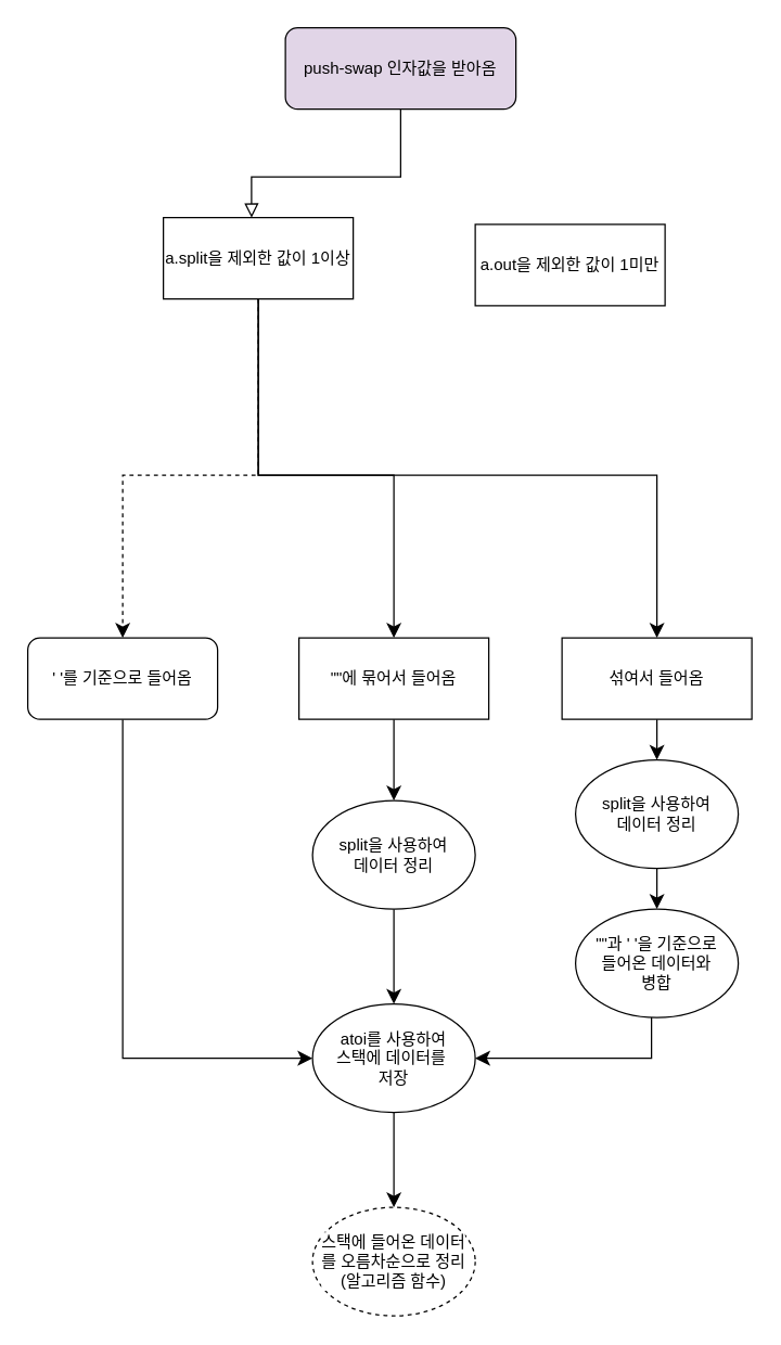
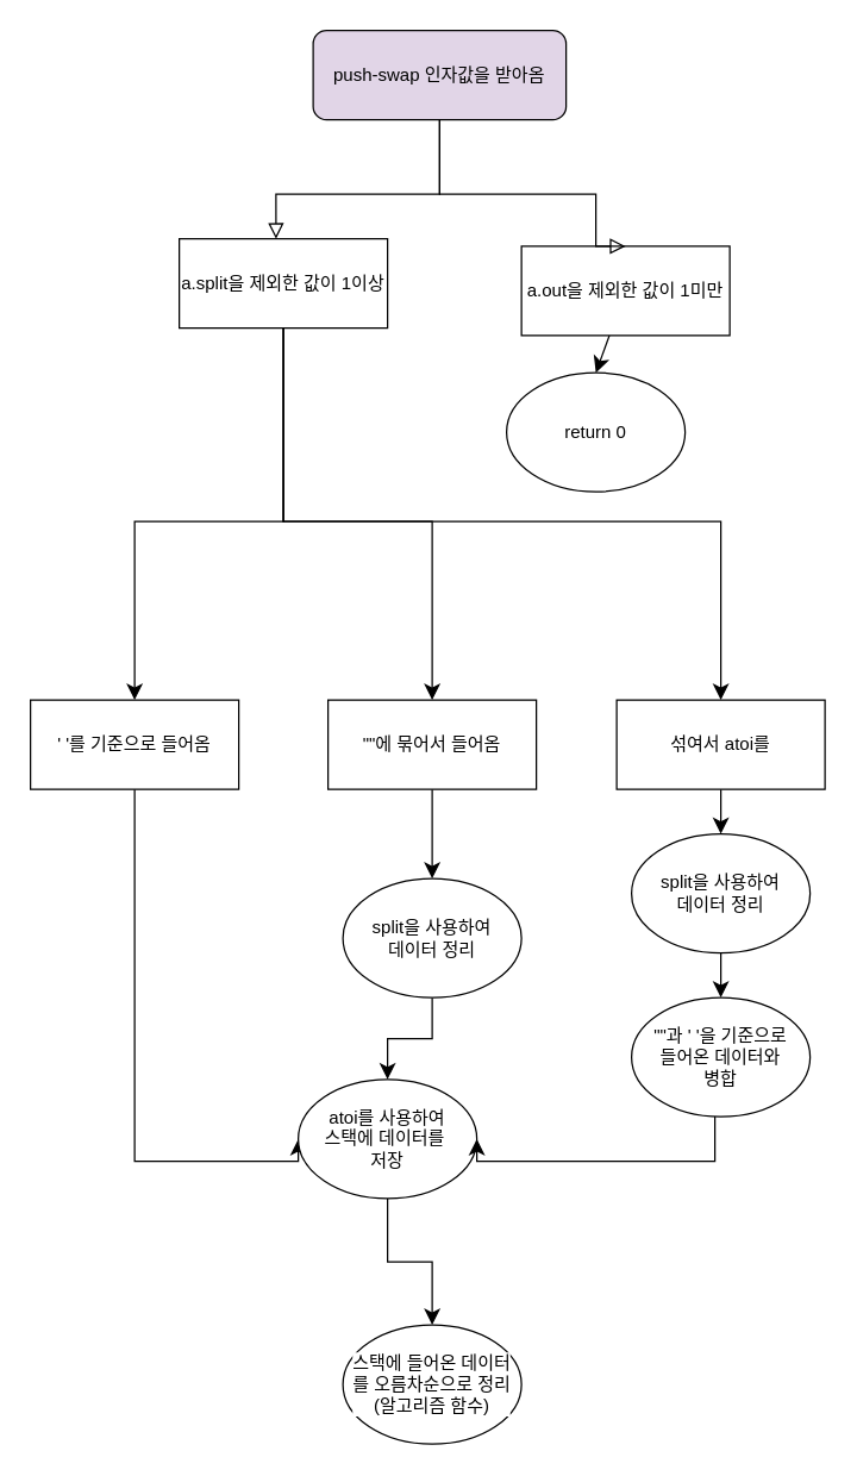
  <mxCell id="0" />
  <mxCell id="1" parent="0" />
  <mxCell id="2" value="" style="rounded=0;html=1;jettySize=auto;orthogonalLoop=1;fontSize=11;endArrow=block;endFill=0;endSize=8;strokeWidth=1;shadow=0;labelBackgroundColor=none;edgeStyle=orthogonalEdgeStyle;" parent="1" source="3" edge="1"><mxGeometry relative="1" as="geometry"><mxPoint x="185.034" y="160.025" as="targetPoint" /><Array as="points"><mxPoint x="295" y="130" /><mxPoint x="185" y="130" /></Array></mxGeometry></mxCell>
  <mxCell id="3" value="push-swap 인자값을 받아옴" style="rounded=1;whiteSpace=wrap;html=1;fontSize=12;glass=0;strokeWidth=1;shadow=0;fillColor=#e1d5e7;" parent="1" vertex="1"><mxGeometry x="210" y="20" width="170" height="60" as="geometry" /></mxCell>
- <mxCell id="4" style="edgeStyle=orthogonalEdgeStyle;rounded=0;orthogonalLoop=1;jettySize=auto;html=1;entryX=0.5;entryY=0;entryDx=0;entryDy=0;fontSize=12;startSize=8;endSize=8;dashed=1;" edge="1" parent="1" source="7" target="15"><mxGeometry relative="1" as="geometry"><Array as="points"><mxPoint x="190" y="350" /><mxPoint x="90" y="350" /></Array></mxGeometry></mxCell>
+ <mxCell id="4" style="edgeStyle=orthogonalEdgeStyle;rounded=0;orthogonalLoop=1;jettySize=auto;html=1;entryX=0.5;entryY=0;entryDx=0;entryDy=0;fontSize=12;startSize=8;endSize=8;" edge="1" parent="1" source="7" target="15"><mxGeometry relative="1" as="geometry"><Array as="points"><mxPoint x="190" y="350" /><mxPoint x="90" y="350" /></Array></mxGeometry></mxCell>
  <mxCell id="5" style="edgeStyle=orthogonalEdgeStyle;shape=connector;rounded=0;orthogonalLoop=1;jettySize=auto;html=1;entryX=0.5;entryY=0;entryDx=0;entryDy=0;strokeColor=default;align=center;verticalAlign=middle;fontFamily=Helvetica;fontSize=12;fontColor=default;labelBackgroundColor=default;startSize=8;endArrow=classic;endSize=8;" edge="1" parent="1" source="7" target="13"><mxGeometry relative="1" as="geometry"><Array as="points"><mxPoint x="190" y="350" /><mxPoint x="290" y="350" /></Array></mxGeometry></mxCell>
  <mxCell id="6" style="edgeStyle=orthogonalEdgeStyle;shape=connector;rounded=0;orthogonalLoop=1;jettySize=auto;html=1;entryX=0.5;entryY=0;entryDx=0;entryDy=0;strokeColor=default;align=center;verticalAlign=middle;fontFamily=Helvetica;fontSize=12;fontColor=default;labelBackgroundColor=default;startSize=8;endArrow=classic;endSize=8;" edge="1" parent="1" source="7" target="17"><mxGeometry relative="1" as="geometry"><Array as="points"><mxPoint x="190" y="350" /><mxPoint x="484" y="350" /></Array></mxGeometry></mxCell>
  <mxCell id="7" value="a.split을 제외한 값이 1이상" style="rounded=0;whiteSpace=wrap;html=1;" vertex="1" parent="1"><mxGeometry x="120" y="160" width="140" height="60" as="geometry" /></mxCell>
+ <mxCell id="8" style="edgeStyle=none;curved=1;rounded=0;orthogonalLoop=1;jettySize=auto;html=1;entryX=0.5;entryY=0;entryDx=0;entryDy=0;fontSize=12;startSize=8;endSize=8;" edge="1" parent="1" source="9" target="11"><mxGeometry relative="1" as="geometry" /></mxCell>
  <mxCell id="9" value="a.out을 제외한 값이 1미만" style="rounded=0;whiteSpace=wrap;html=1;" vertex="1" parent="1"><mxGeometry x="350" y="165" width="140" height="60" as="geometry" /></mxCell>
+ <mxCell id="10" value="" style="rounded=0;html=1;jettySize=auto;orthogonalLoop=1;fontSize=11;endArrow=block;endFill=0;endSize=8;strokeWidth=1;shadow=0;labelBackgroundColor=none;edgeStyle=orthogonalEdgeStyle;entryX=0.5;entryY=0;entryDx=0;entryDy=0;exitX=0.5;exitY=1;exitDx=0;exitDy=0;" edge="1" parent="1" source="3" target="9"><mxGeometry relative="1" as="geometry"><mxPoint x="339.97" y="79.97" as="sourcePoint" /><mxPoint x="230.004" y="159.995" as="targetPoint" /><Array as="points"><mxPoint x="295" y="130" /><mxPoint x="400" y="130" /></Array></mxGeometry></mxCell>
+ <mxCell id="11" value="return 0" style="ellipse;whiteSpace=wrap;html=1;" vertex="1" parent="1"><mxGeometry x="340" y="250" width="120" height="80" as="geometry" /></mxCell>
  <mxCell id="12" style="edgeStyle=orthogonalEdgeStyle;shape=connector;rounded=0;orthogonalLoop=1;jettySize=auto;html=1;strokeColor=default;align=center;verticalAlign=middle;fontFamily=Helvetica;fontSize=12;fontColor=default;labelBackgroundColor=default;startSize=8;endArrow=classic;endSize=8;" edge="1" parent="1" source="13"><mxGeometry relative="1" as="geometry"><mxPoint x="290" y="590" as="targetPoint" /></mxGeometry></mxCell>
  <mxCell id="13" value="&quot;&quot;에 묶어서 들어옴" style="rounded=0;whiteSpace=wrap;html=1;" vertex="1" parent="1"><mxGeometry x="220" y="470" width="140" height="60" as="geometry" /></mxCell>
  <mxCell id="14" style="edgeStyle=orthogonalEdgeStyle;shape=connector;rounded=0;orthogonalLoop=1;jettySize=auto;html=1;entryX=0;entryY=0.5;entryDx=0;entryDy=0;strokeColor=default;align=center;verticalAlign=middle;fontFamily=Helvetica;fontSize=12;fontColor=default;labelBackgroundColor=default;startSize=8;endArrow=classic;endSize=8;" edge="1" parent="1" source="15" target="19"><mxGeometry relative="1" as="geometry"><Array as="points"><mxPoint x="90" y="780" /></Array></mxGeometry></mxCell>
- <mxCell id="15" value="' '를 기준으로 들어옴" style="whiteSpace=wrap;html=1;rounded=1;" vertex="1" parent="1"><mxGeometry x="20" y="470" width="140" height="60" as="geometry" /></mxCell>
+ <mxCell id="15" value="' '를 기준으로 들어옴" style="rounded=0;whiteSpace=wrap;html=1;" vertex="1" parent="1"><mxGeometry x="20" y="470" width="140" height="60" as="geometry" /></mxCell>
  <mxCell id="16" style="edgeStyle=orthogonalEdgeStyle;shape=connector;rounded=0;orthogonalLoop=1;jettySize=auto;html=1;entryX=0.5;entryY=0;entryDx=0;entryDy=0;strokeColor=default;align=center;verticalAlign=middle;fontFamily=Helvetica;fontSize=12;fontColor=default;labelBackgroundColor=default;startSize=8;endArrow=classic;endSize=8;" edge="1" parent="1" source="17" target="23"><mxGeometry relative="1" as="geometry" /></mxCell>
- <mxCell id="17" value="섞여서 들어옴" style="rounded=0;whiteSpace=wrap;html=1;" vertex="1" parent="1"><mxGeometry x="414" y="470" width="140" height="60" as="geometry" /></mxCell>
+ <mxCell id="17" value="섞여서 atoi를" style="rounded=0;whiteSpace=wrap;html=1;" vertex="1" parent="1"><mxGeometry x="414" y="470" width="140" height="60" as="geometry" /></mxCell>
  <mxCell id="18" style="edgeStyle=orthogonalEdgeStyle;shape=connector;rounded=0;orthogonalLoop=1;jettySize=auto;html=1;entryX=0.5;entryY=0;entryDx=0;entryDy=0;strokeColor=default;align=center;verticalAlign=middle;fontFamily=Helvetica;fontSize=12;fontColor=default;labelBackgroundColor=default;startSize=8;endArrow=classic;endSize=8;" edge="1" parent="1" source="19" target="26"><mxGeometry relative="1" as="geometry" /></mxCell>
- <mxCell id="19" value="atoi를 사용하여&lt;div&gt;스택에 데이터를&amp;nbsp;&lt;/div&gt;&lt;div&gt;저장&lt;/div&gt;" style="ellipse;whiteSpace=wrap;html=1;fontFamily=Helvetica;fontSize=12;fontColor=default;labelBackgroundColor=default;" vertex="1" parent="1"><mxGeometry x="230" y="740" width="120" height="80" as="geometry" /></mxCell>
+ <mxCell id="19" value="atoi를 사용하여&lt;div&gt;스택에 데이터를&amp;nbsp;&lt;/div&gt;&lt;div&gt;저장&lt;/div&gt;" style="ellipse;whiteSpace=wrap;html=1;fontFamily=Helvetica;fontSize=12;fontColor=default;labelBackgroundColor=default;" vertex="1" parent="1"><mxGeometry x="200" y="725" width="120" height="80" as="geometry" /></mxCell>
  <mxCell id="20" style="edgeStyle=orthogonalEdgeStyle;shape=connector;rounded=0;orthogonalLoop=1;jettySize=auto;html=1;entryX=0.5;entryY=0;entryDx=0;entryDy=0;strokeColor=default;align=center;verticalAlign=middle;fontFamily=Helvetica;fontSize=12;fontColor=default;labelBackgroundColor=default;startSize=8;endArrow=classic;endSize=8;" edge="1" parent="1" source="21" target="19"><mxGeometry relative="1" as="geometry" /></mxCell>
  <mxCell id="21" value="split을 사용하여&lt;div&gt;데이터 정리&lt;/div&gt;" style="ellipse;whiteSpace=wrap;html=1;fontFamily=Helvetica;fontSize=12;fontColor=default;labelBackgroundColor=default;" vertex="1" parent="1"><mxGeometry x="230" y="590" width="120" height="80" as="geometry" /></mxCell>
  <mxCell id="22" style="edgeStyle=orthogonalEdgeStyle;shape=connector;rounded=0;orthogonalLoop=1;jettySize=auto;html=1;entryX=0.5;entryY=0;entryDx=0;entryDy=0;strokeColor=default;align=center;verticalAlign=middle;fontFamily=Helvetica;fontSize=12;fontColor=default;labelBackgroundColor=default;startSize=8;endArrow=classic;endSize=8;" edge="1" parent="1" source="23" target="25"><mxGeometry relative="1" as="geometry" /></mxCell>
  <mxCell id="23" value="split을 사용하여&lt;div&gt;데이터 정리&lt;/div&gt;" style="ellipse;whiteSpace=wrap;html=1;fontFamily=Helvetica;fontSize=12;fontColor=default;labelBackgroundColor=default;" vertex="1" parent="1"><mxGeometry x="424" y="560" width="120" height="80" as="geometry" /></mxCell>
  <mxCell id="24" style="edgeStyle=orthogonalEdgeStyle;shape=connector;rounded=0;orthogonalLoop=1;jettySize=auto;html=1;strokeColor=default;align=center;verticalAlign=middle;fontFamily=Helvetica;fontSize=12;fontColor=default;labelBackgroundColor=default;startSize=8;endArrow=classic;endSize=8;entryX=1;entryY=0.5;entryDx=0;entryDy=0;" edge="1" parent="1" source="25" target="19"><mxGeometry relative="1" as="geometry"><mxPoint x="450" y="830" as="targetPoint" /><Array as="points"><mxPoint x="480" y="780" /></Array></mxGeometry></mxCell>
  <mxCell id="25" value="&quot;&quot;과 ' '을 기준으로&lt;div&gt;들어온 데이터와&lt;/div&gt;&lt;div&gt;병합&lt;/div&gt;" style="ellipse;whiteSpace=wrap;html=1;fontFamily=Helvetica;fontSize=12;fontColor=default;labelBackgroundColor=default;" vertex="1" parent="1"><mxGeometry x="424" y="670" width="120" height="80" as="geometry" /></mxCell>
- <mxCell id="26" value="스택에 들어온 데이터&lt;div&gt;를 오름차순으로 정리&lt;/div&gt;&lt;div&gt;(알고리즘 함수)&lt;/div&gt;" style="ellipse;whiteSpace=wrap;html=1;fontFamily=Helvetica;fontSize=12;fontColor=default;labelBackgroundColor=default;dashed=1;" vertex="1" parent="1"><mxGeometry x="230" y="890" width="120" height="80" as="geometry" /></mxCell>
+ <mxCell id="26" value="스택에 들어온 데이터&lt;div&gt;를 오름차순으로 정리&lt;/div&gt;&lt;div&gt;(알고리즘 함수)&lt;/div&gt;" style="ellipse;whiteSpace=wrap;html=1;fontFamily=Helvetica;fontSize=12;fontColor=default;labelBackgroundColor=default;" vertex="1" parent="1"><mxGeometry x="230" y="890" width="120" height="80" as="geometry" /></mxCell>
